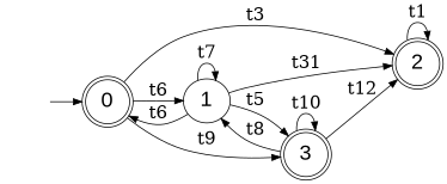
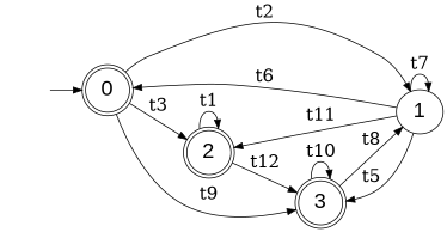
  digraph {
    fontname=courier
    labeljust=l
    nojustify=true
    rankdir=LR
    node [fontname=Arial fontsize=25 shape=doublecircle]
    edge [fontsize=20]
    I0 [style=invis width=0 shape=""]
    n2 [label=0]
    n3 [label=2]
    n4 [label=1 shape=""]
    n5 [label=3]
    I0 -> n2
    n2 -> n3 [label=t3]
-   n2 -> n4 [label=t6]
+   n2 -> n4 [label=t2]
    n2 -> n5 [label=t9]
    n3 -> n3 [label=t1]
    n4 -> n2 [label=t6]
-   n4 -> n3 [label=t31]
+   n4 -> n3 [label=t11]
    n4 -> n4 [label=t7]
    n4 -> n5 [label=t5]
-   n5 -> n3 [label=t12]
+   n3 -> n5 [label=t12]
    n5 -> n4 [label=t8]
    n5 -> n5 [label=t10]
  }
